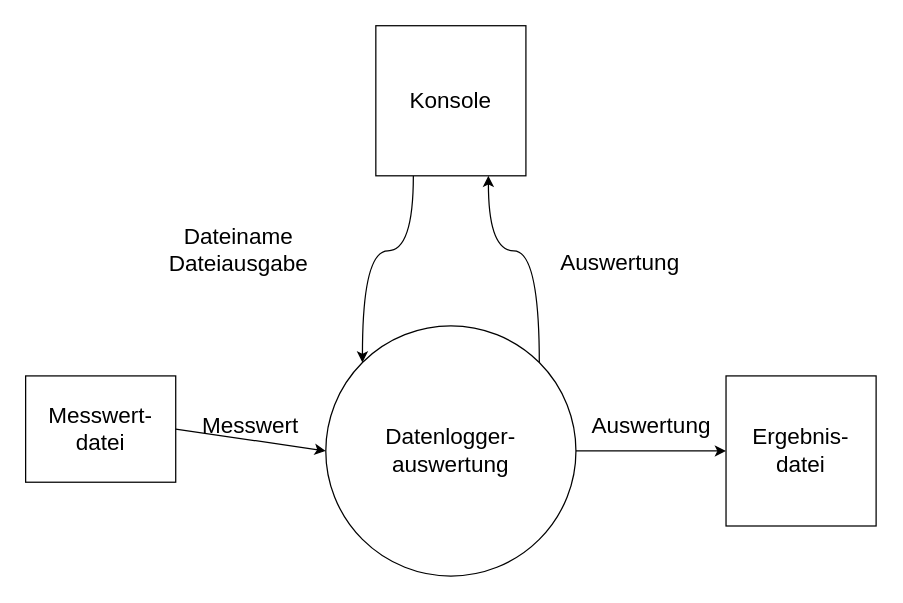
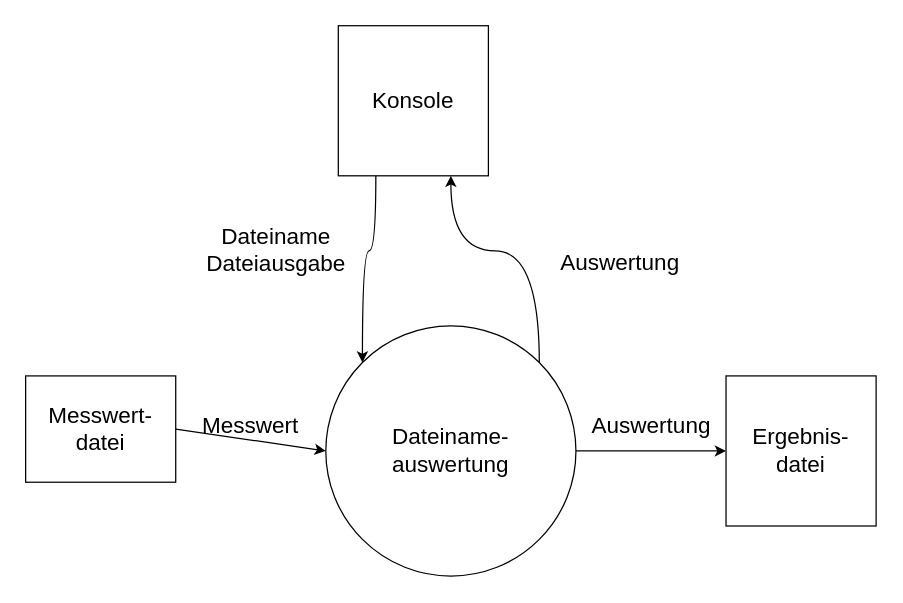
  <mxCell id="0" />
  <mxCell id="1" parent="0" />
  <mxCell id="2" style="edgeStyle=orthogonalEdgeStyle;rounded=0;orthogonalLoop=1;jettySize=auto;html=1;exitX=1;exitY=0.5;exitDx=0;exitDy=0;entryX=0;entryY=0.5;entryDx=0;entryDy=0;" edge="1" parent="1" source="4" target="8"><mxGeometry relative="1" as="geometry"><mxPoint x="470" y="360" as="targetPoint" /></mxGeometry></mxCell>
  <mxCell id="3" style="edgeStyle=orthogonalEdgeStyle;curved=1;orthogonalLoop=1;jettySize=auto;html=1;exitX=1;exitY=0;exitDx=0;exitDy=0;entryX=0.75;entryY=1;entryDx=0;entryDy=0;" edge="1" parent="1" source="4" target="11"><mxGeometry relative="1" as="geometry" /></mxCell>
- <mxCell id="4" value="&lt;div style=&quot;font-size: 18px&quot;&gt;&lt;font style=&quot;font-size: 18px&quot;&gt;Datenlogger-&lt;/font&gt;&lt;/div&gt;&lt;div style=&quot;font-size: 18px&quot;&gt;&lt;font style=&quot;font-size: 18px&quot;&gt;auswertung&lt;br&gt;&lt;/font&gt;&lt;/div&gt;" style="ellipse;whiteSpace=wrap;html=1;aspect=fixed;" vertex="1" parent="1"><mxGeometry x="260" y="260" width="200" height="200" as="geometry" /></mxCell>
+ <mxCell id="4" value="&lt;div style=&quot;font-size: 18px&quot;&gt;&lt;font style=&quot;font-size: 18px&quot;&gt;Dateiname-&lt;/font&gt;&lt;/div&gt;&lt;div style=&quot;font-size: 18px&quot;&gt;&lt;font style=&quot;font-size: 18px&quot;&gt;auswertung&lt;br&gt;&lt;/font&gt;&lt;/div&gt;" style="ellipse;whiteSpace=wrap;html=1;aspect=fixed;" vertex="1" parent="1"><mxGeometry x="260" y="260" width="200" height="200" as="geometry" /></mxCell>
  <mxCell id="5" value="&lt;div style=&quot;font-size: 18px&quot;&gt;&lt;font style=&quot;font-size: 18px&quot;&gt;Messwert-&lt;/font&gt;&lt;/div&gt;&lt;div style=&quot;font-size: 18px&quot;&gt;&lt;font style=&quot;font-size: 18px&quot;&gt;datei&lt;br&gt;&lt;/font&gt;&lt;/div&gt;" style="whiteSpace=wrap;html=1;aspect=fixed;" vertex="1" parent="1"><mxGeometry x="20" y="300" width="120" height="85" as="geometry" /></mxCell>
  <mxCell id="6" value="" style="endArrow=classic;html=1;entryX=0;entryY=0.5;entryDx=0;entryDy=0;exitX=1;exitY=0.5;exitDx=0;exitDy=0;" edge="1" parent="1" source="5" target="4"><mxGeometry width="50" height="50" relative="1" as="geometry"><mxPoint x="150" y="390" as="sourcePoint" /><mxPoint x="70" y="480" as="targetPoint" /></mxGeometry></mxCell>
  <mxCell id="7" value="&lt;font style=&quot;font-size: 18px&quot;&gt;Messwert&lt;/font&gt;" style="text;html=1;strokeColor=none;fillColor=none;align=center;verticalAlign=middle;whiteSpace=wrap;rounded=0;" vertex="1" parent="1"><mxGeometry x="180" y="330" width="40" height="20" as="geometry" /></mxCell>
  <mxCell id="8" value="&lt;div style=&quot;font-size: 18px&quot;&gt;&lt;font style=&quot;font-size: 18px&quot;&gt;Ergebnis-&lt;/font&gt;&lt;/div&gt;&lt;div style=&quot;font-size: 18px&quot;&gt;&lt;font style=&quot;font-size: 18px&quot;&gt;datei&lt;/font&gt;&lt;br&gt;&lt;/div&gt;" style="whiteSpace=wrap;html=1;aspect=fixed;" vertex="1" parent="1"><mxGeometry x="580" y="300" width="120" height="120" as="geometry" /></mxCell>
  <mxCell id="9" value="&lt;font style=&quot;font-size: 18px&quot;&gt;Auswertung&lt;/font&gt;" style="text;html=1;align=center;verticalAlign=middle;resizable=0;points=[];;autosize=1;" vertex="1" parent="1"><mxGeometry x="465" y="330" width="110" height="20" as="geometry" /></mxCell>
  <mxCell id="10" style="edgeStyle=orthogonalEdgeStyle;orthogonalLoop=1;jettySize=auto;html=1;exitX=0.25;exitY=1;exitDx=0;exitDy=0;entryX=0;entryY=0;entryDx=0;entryDy=0;curved=1;" edge="1" parent="1" source="11" target="4"><mxGeometry relative="1" as="geometry" /></mxCell>
- <mxCell id="11" value="&lt;font style=&quot;font-size: 18px&quot;&gt;Konsole&lt;/font&gt;" style="whiteSpace=wrap;html=1;aspect=fixed;" vertex="1" parent="1"><mxGeometry x="300" y="20" width="120" height="120" as="geometry" /></mxCell>
+ <mxCell id="11" value="&lt;font style=&quot;font-size: 18px&quot;&gt;Konsole&lt;/font&gt;" style="whiteSpace=wrap;html=1;aspect=fixed;" vertex="1" parent="1"><mxGeometry x="270" y="20" width="120" height="120" as="geometry" /></mxCell>
  <mxCell id="12" value="&lt;font style=&quot;font-size: 18px&quot;&gt;Auswertung&lt;/font&gt;" style="text;html=1;align=center;verticalAlign=middle;resizable=0;points=[];;autosize=1;" vertex="1" parent="1"><mxGeometry x="440" y="200" width="110" height="20" as="geometry" /></mxCell>
- <mxCell id="13" value="&lt;div&gt;&lt;font style=&quot;font-size: 18px&quot;&gt;Dateiname&lt;/font&gt;&lt;/div&gt;&lt;div&gt;&lt;font style=&quot;font-size: 18px&quot;&gt;Dateiausgabe&lt;br&gt;&lt;/font&gt;&lt;/div&gt;" style="text;html=1;align=center;verticalAlign=middle;resizable=0;points=[];;autosize=1;" vertex="1" parent="1"><mxGeometry x="125" y="180" width="130" height="40" as="geometry" /></mxCell>
+ <mxCell id="13" value="&lt;div&gt;&lt;font style=&quot;font-size: 18px&quot;&gt;Dateiname&lt;/font&gt;&lt;/div&gt;&lt;div&gt;&lt;font style=&quot;font-size: 18px&quot;&gt;Dateiausgabe&lt;br&gt;&lt;/font&gt;&lt;/div&gt;" style="text;html=1;align=center;verticalAlign=middle;resizable=0;points=[];;autosize=1;" vertex="1" parent="1"><mxGeometry x="155" y="180" width="130" height="40" as="geometry" /></mxCell>
